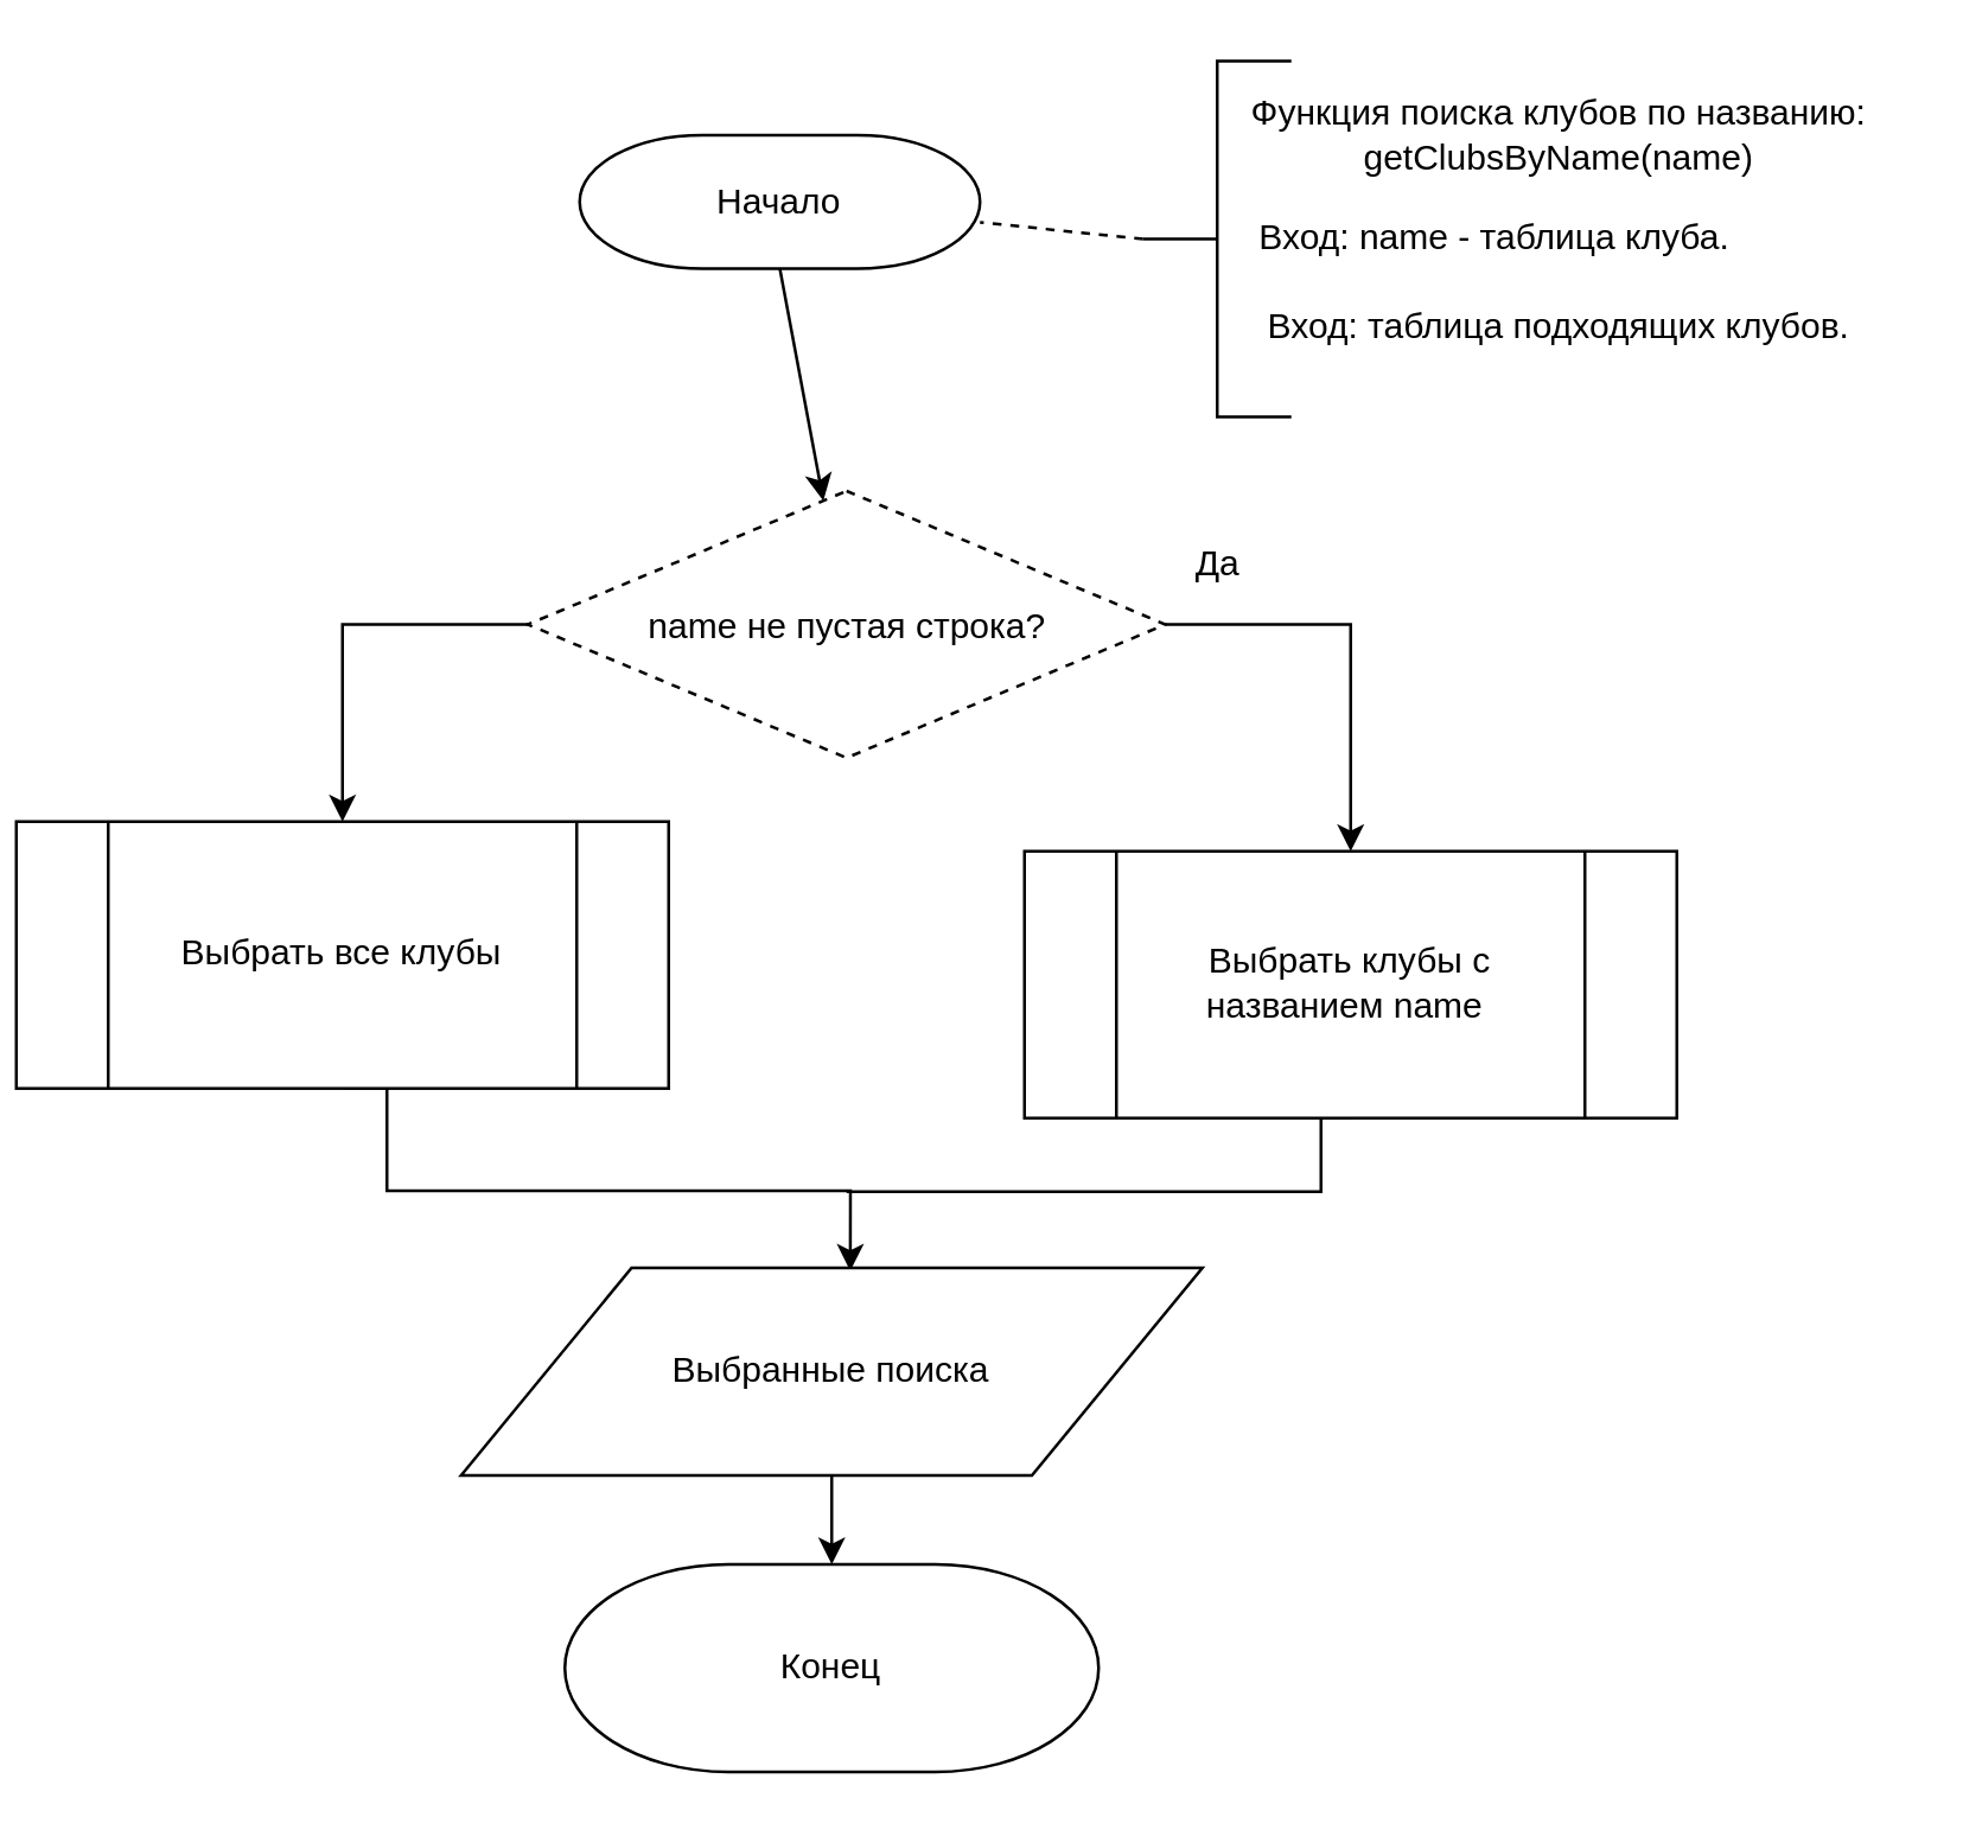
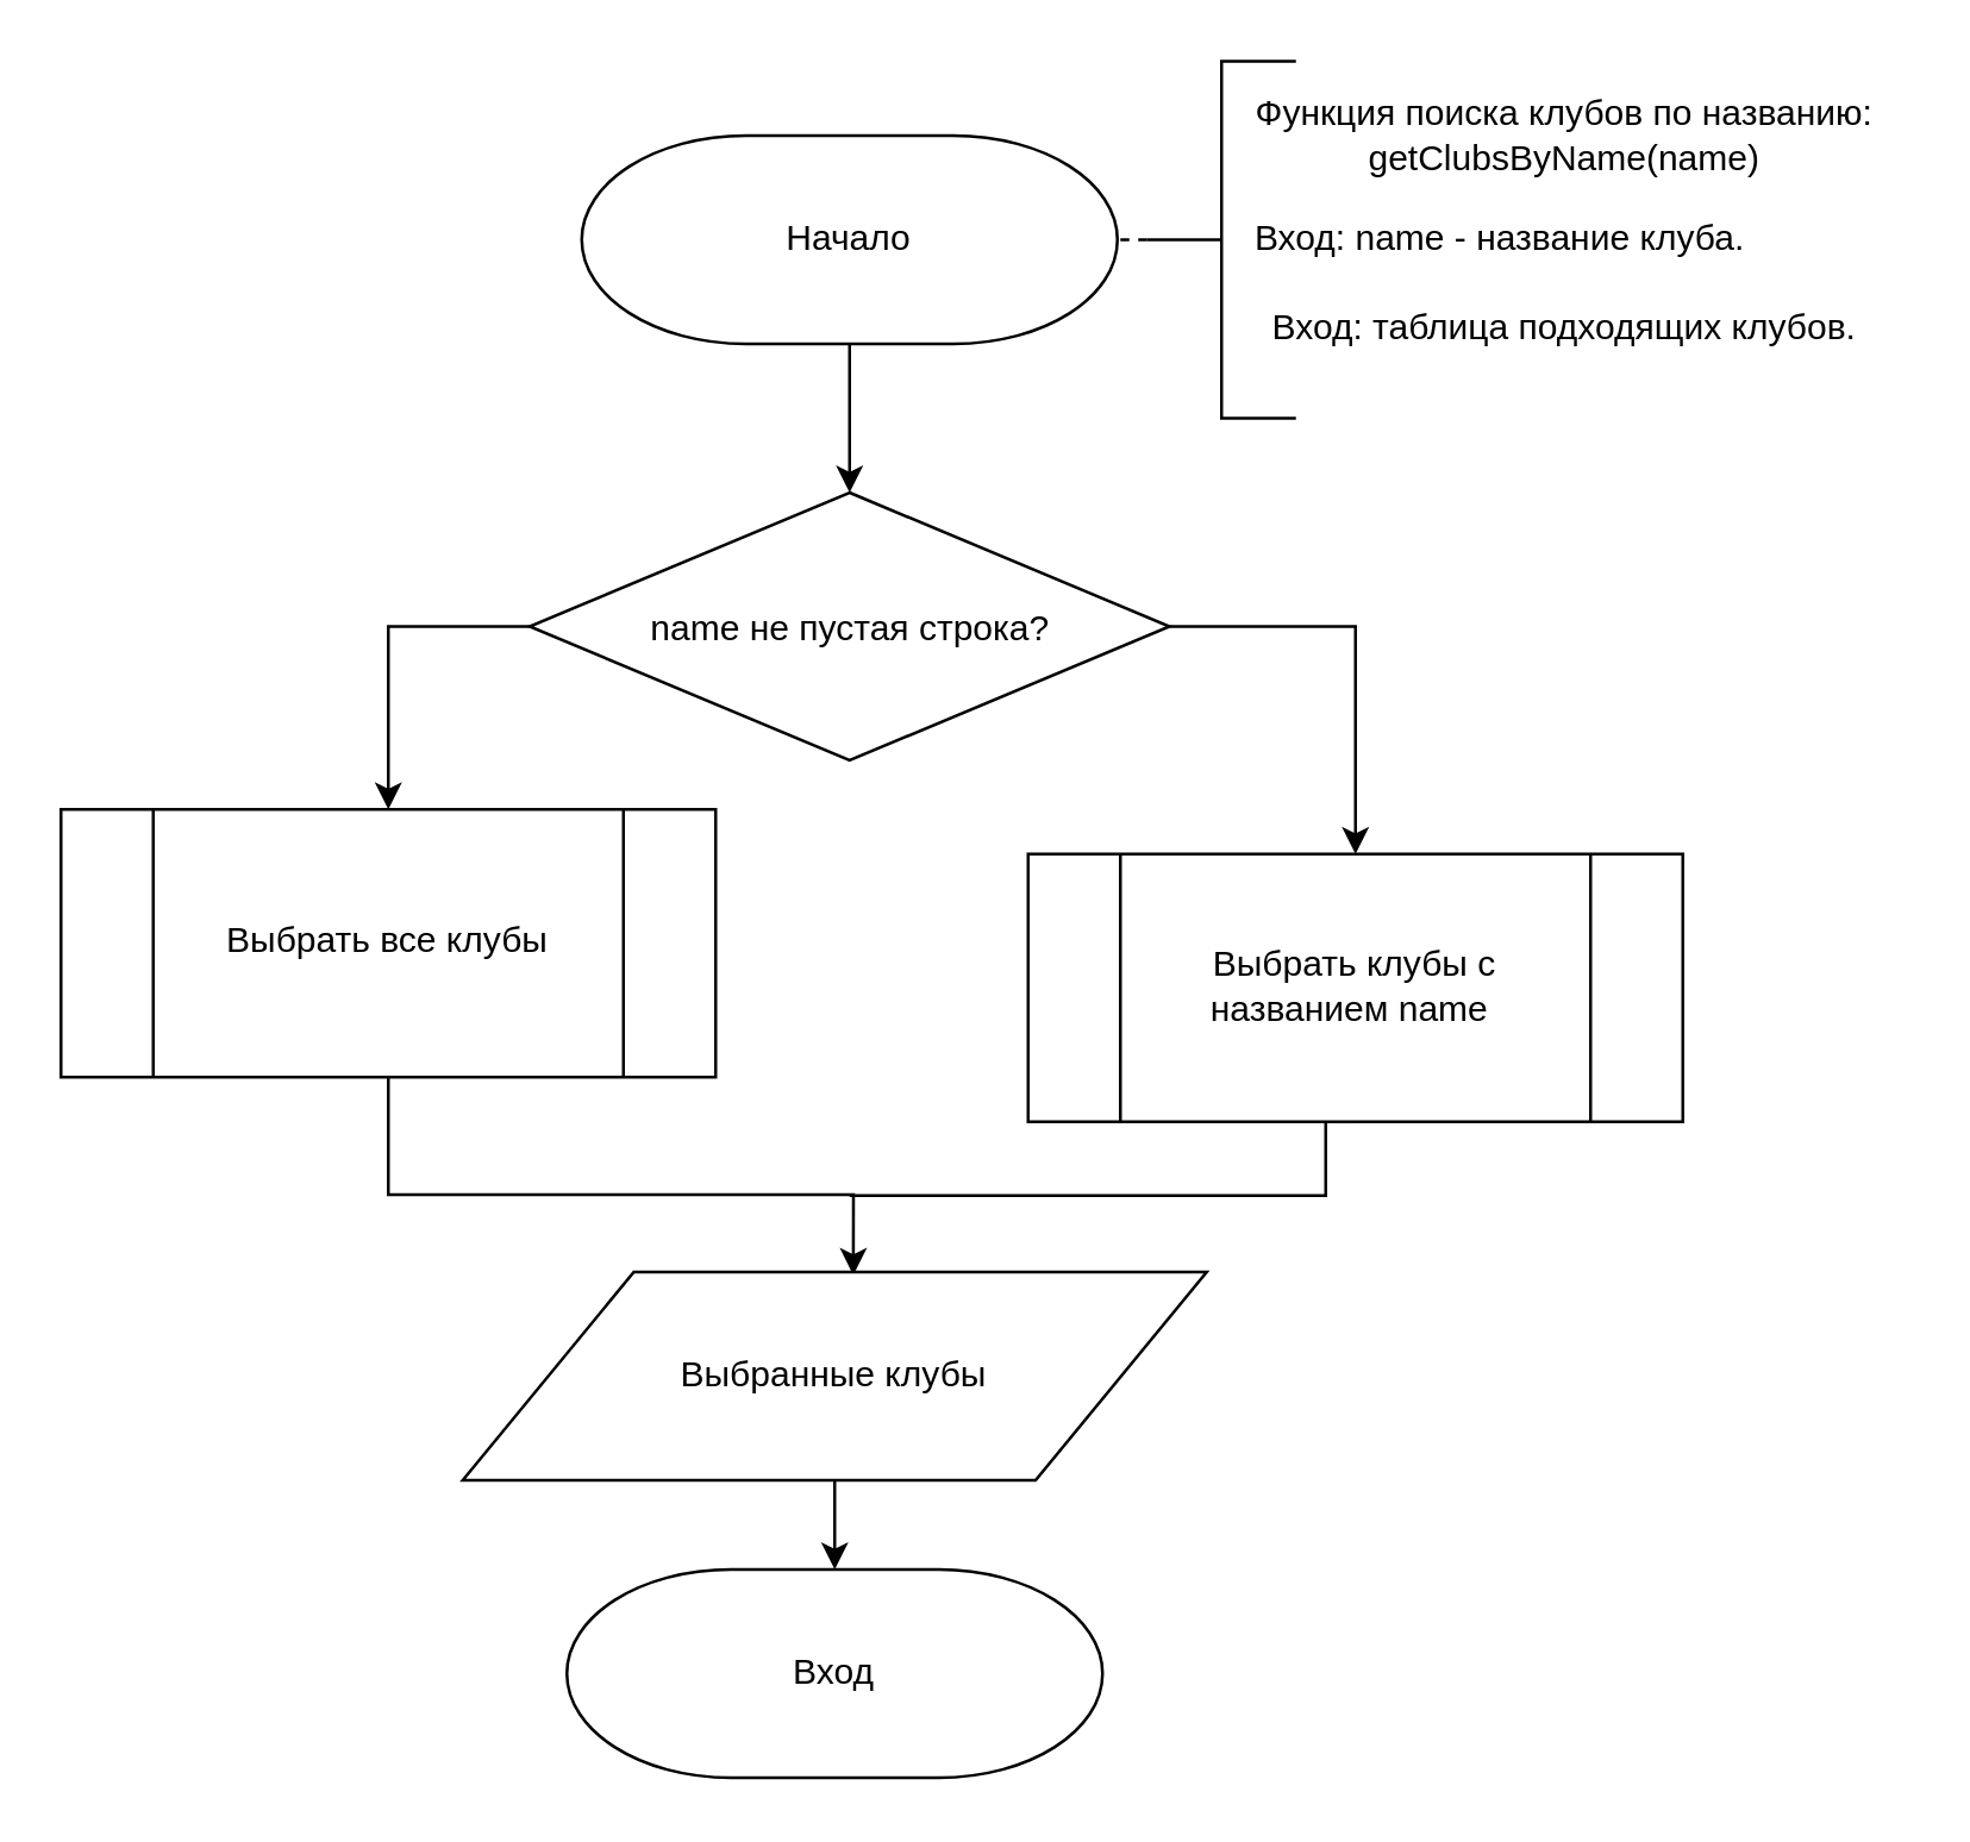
  <mxCell id="0" />
  <mxCell id="1" parent="0" />
  <mxCell id="2" style="edgeStyle=none;html=1;exitX=0.5;exitY=1;exitDx=0;exitDy=0;exitPerimeter=0;" edge="1" parent="1" source="3" target="6"><mxGeometry relative="1" as="geometry" /></mxCell>
- <mxCell id="3" value="Начало" style="strokeWidth=1;html=1;shape=mxgraph.flowchart.terminator;whiteSpace=wrap;" vertex="1" parent="1"><mxGeometry x="195" y="45" width="135" height="45" as="geometry" /></mxCell>
+ <mxCell id="3" value="Начало" style="strokeWidth=1;html=1;shape=mxgraph.flowchart.terminator;whiteSpace=wrap;" vertex="1" parent="1"><mxGeometry x="195" y="45" width="180" height="70" as="geometry" /></mxCell>
  <mxCell id="4" style="edgeStyle=orthogonalEdgeStyle;html=1;exitX=1;exitY=0.5;exitDx=0;exitDy=0;entryX=0.5;entryY=0;entryDx=0;entryDy=0;endArrow=classic;endFill=1;rounded=0;" edge="1" parent="1" source="6" target="10"><mxGeometry relative="1" as="geometry" /></mxCell>
  <mxCell id="5" style="edgeStyle=orthogonalEdgeStyle;rounded=0;html=1;exitX=0;exitY=0.5;exitDx=0;exitDy=0;entryX=0.5;entryY=0;entryDx=0;entryDy=0;endArrow=classic;endFill=1;" edge="1" parent="1" source="6" target="18"><mxGeometry relative="1" as="geometry"><mxPoint x="120" y="275" as="targetPoint" /></mxGeometry></mxCell>
- <mxCell id="6" value="&lt;span style=&quot;font-size: 12px&quot;&gt;name&lt;/span&gt;&lt;span style=&quot;font-size: 12px&quot;&gt;&amp;nbsp;не пустая строка?&lt;/span&gt;" style="rhombus;whiteSpace=wrap;html=1;fontSize=14;dashed=1;" vertex="1" parent="1"><mxGeometry x="177.5" y="165" width="215" height="90" as="geometry" /></mxCell>
+ <mxCell id="6" value="&lt;span style=&quot;font-size: 12px&quot;&gt;name&lt;/span&gt;&lt;span style=&quot;font-size: 12px&quot;&gt;&amp;nbsp;не пустая строка?&lt;/span&gt;" style="rhombus;whiteSpace=wrap;html=1;fontSize=14;" vertex="1" parent="1"><mxGeometry x="177.5" y="165" width="215" height="90" as="geometry" /></mxCell>
  <mxCell id="7" style="edgeStyle=none;html=1;exitX=0;exitY=0.5;exitDx=0;exitDy=0;exitPerimeter=0;endArrow=none;endFill=0;dashed=1;" edge="1" parent="1" source="8" target="3"><mxGeometry relative="1" as="geometry" /></mxCell>
  <mxCell id="8" value="" style="strokeWidth=1;html=1;shape=mxgraph.flowchart.annotation_2;align=left;labelPosition=right;pointerEvents=1;" vertex="1" parent="1"><mxGeometry x="385" y="20" width="50" height="120" as="geometry" /></mxCell>
  <mxCell id="9" style="edgeStyle=orthogonalEdgeStyle;rounded=0;html=1;exitX=0.5;exitY=1;exitDx=0;exitDy=0;fontSize=12;endArrow=none;endFill=0;" edge="1" parent="1" source="10"><mxGeometry relative="1" as="geometry"><mxPoint x="285" y="401.25" as="targetPoint" /><Array as="points"><mxPoint x="445" y="401.25" /></Array></mxGeometry></mxCell>
  <mxCell id="10" value="Выбрать клубы&amp;nbsp;с названием&amp;nbsp;&lt;span&gt;name&lt;/span&gt;&amp;nbsp;" style="verticalLabelPosition=middle;verticalAlign=middle;html=1;shape=process;whiteSpace=wrap;rounded=0;size=0.14;arcSize=6;horizontal=1;align=center;labelPosition=center;" vertex="1" parent="1"><mxGeometry x="345" y="286.49" width="220" height="90" as="geometry" /></mxCell>
  <mxCell id="11" value="Функция поиска клубов&amp;nbsp;по названию:&lt;br&gt;&lt;span&gt;getClubsByName(name)&lt;/span&gt;" style="text;html=1;align=center;verticalAlign=middle;resizable=0;points=[];autosize=1;strokeColor=none;fillColor=none;" vertex="1" parent="1"><mxGeometry x="410" y="30" width="230" height="30" as="geometry" /></mxCell>
- <mxCell id="12" value="Конец" style="strokeWidth=1;html=1;shape=mxgraph.flowchart.terminator;whiteSpace=wrap;" vertex="1" parent="1"><mxGeometry x="190" y="527" width="180" height="70" as="geometry" /></mxCell>
- <mxCell id="13" value="Вход: name - таблица клуба.&amp;nbsp; &amp;nbsp;&amp;nbsp;" style="text;html=1;align=center;verticalAlign=middle;resizable=0;points=[];autosize=1;strokeColor=none;fillColor=none;fontSize=12;" vertex="1" parent="1"><mxGeometry x="410" y="70" width="200" height="20" as="geometry" /></mxCell>
+ <mxCell id="12" value="Вход" style="strokeWidth=1;html=1;shape=mxgraph.flowchart.terminator;whiteSpace=wrap;" vertex="1" parent="1"><mxGeometry x="190" y="527" width="180" height="70" as="geometry" /></mxCell>
+ <mxCell id="13" value="Вход: name - название клуба.&amp;nbsp; &amp;nbsp;&amp;nbsp;" style="text;html=1;align=center;verticalAlign=middle;resizable=0;points=[];autosize=1;strokeColor=none;fillColor=none;fontSize=12;" vertex="1" parent="1"><mxGeometry x="410" y="70" width="200" height="20" as="geometry" /></mxCell>
  <mxCell id="14" value="Вход: таблица подходящих клубов." style="text;html=1;align=center;verticalAlign=middle;resizable=0;points=[];autosize=1;strokeColor=none;fillColor=none;fontSize=12;" vertex="1" parent="1"><mxGeometry x="415" y="100.24" width="220" height="20" as="geometry" /></mxCell>
  <mxCell id="15" style="edgeStyle=orthogonalEdgeStyle;rounded=0;html=1;exitX=0.5;exitY=1;exitDx=0;exitDy=0;entryX=0.525;entryY=0.015;entryDx=0;entryDy=0;entryPerimeter=0;fontSize=12;endArrow=classic;endFill=1;" edge="1" parent="1" source="18" target="17"><mxGeometry relative="1" as="geometry"><Array as="points"><mxPoint x="130" y="401" /><mxPoint x="286" y="401" /></Array><mxPoint x="120" y="365" as="sourcePoint" /></mxGeometry></mxCell>
  <mxCell id="16" style="edgeStyle=orthogonalEdgeStyle;rounded=0;html=1;exitX=0.5;exitY=1;exitDx=0;exitDy=0;entryX=0.5;entryY=0;entryDx=0;entryDy=0;entryPerimeter=0;fontSize=12;endArrow=classic;endFill=1;" edge="1" parent="1" source="17" target="12"><mxGeometry relative="1" as="geometry" /></mxCell>
- <mxCell id="17" value="Выбранные поиска" style="shape=parallelogram;html=1;strokeWidth=1;perimeter=parallelogramPerimeter;whiteSpace=wrap;rounded=0;arcSize=12;size=0.23;fontSize=12;" vertex="1" parent="1"><mxGeometry x="155" y="427" width="250" height="70" as="geometry" /></mxCell>
- <mxCell id="18" value="Выбрать все клубы" style="verticalLabelPosition=middle;verticalAlign=middle;html=1;shape=process;whiteSpace=wrap;rounded=0;size=0.14;arcSize=6;horizontal=1;align=center;labelPosition=center;" vertex="1" parent="1"><mxGeometry x="5" y="276.49" width="220" height="90" as="geometry" /></mxCell>
- <mxCell id="19" value="Да" style="text;html=1;align=center;verticalAlign=middle;resizable=0;points=[];autosize=1;strokeColor=none;fillColor=none;" vertex="1" parent="1"><mxGeometry x="395" y="180" width="30" height="20" as="geometry" /></mxCell>
+ <mxCell id="17" value="Выбранные клубы" style="shape=parallelogram;html=1;strokeWidth=1;perimeter=parallelogramPerimeter;whiteSpace=wrap;rounded=0;arcSize=12;size=0.23;fontSize=12;" vertex="1" parent="1"><mxGeometry x="155" y="427" width="250" height="70" as="geometry" /></mxCell>
+ <mxCell id="18" value="Выбрать все клубы" style="verticalLabelPosition=middle;verticalAlign=middle;html=1;shape=process;whiteSpace=wrap;rounded=0;size=0.14;arcSize=6;horizontal=1;align=center;labelPosition=center;" vertex="1" parent="1"><mxGeometry x="20" y="271.49" width="220" height="90" as="geometry" /></mxCell>
